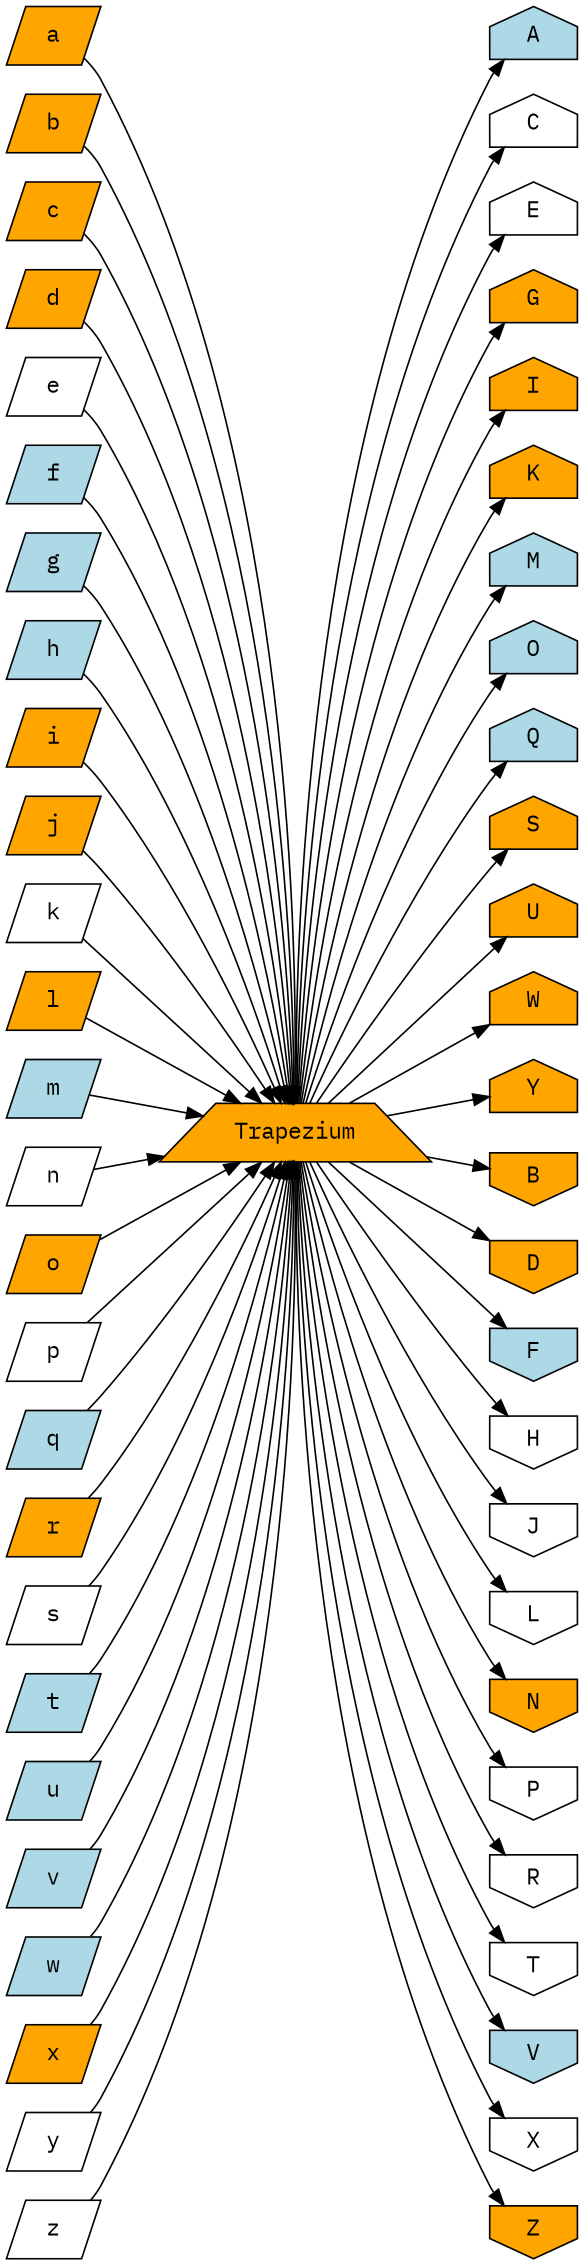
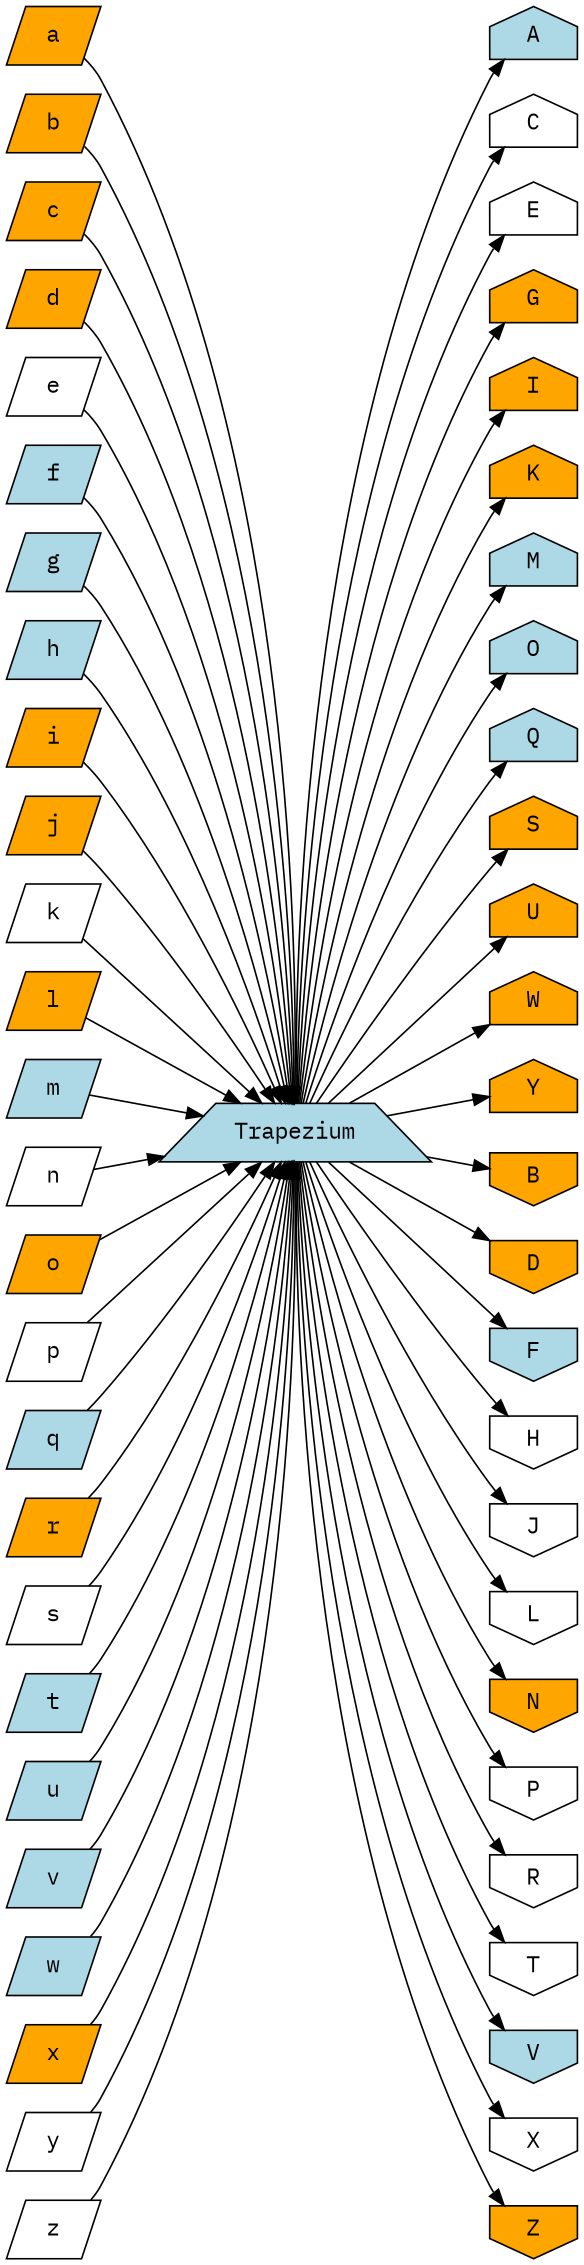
  digraph {
    rankdir=LR
    fontname="IBM Plex Mono"
    node [shape=parallelogram style=filled fillcolor=orange fontname="IBM Plex Mono"]
    edge [fontname="IBM Plex Mono"]
    A [height=0.50 shape=house width=0.75 fillcolor=lightblue]
    C [height=0.50 shape=house width=0.75 fillcolor=white]
    E [height=0.50 shape=house width=0.75 fillcolor=white]
    G [height=0.50 shape=house width=0.75]
    I [height=0.50 shape=house width=0.75]
    K [height=0.50 shape=house width=0.75]
    M [height=0.50 shape=house width=0.75 fillcolor=lightblue]
    O [height=0.50 shape=house width=0.75 fillcolor=lightblue]
    Q [height=0.50 shape=house width=0.75 fillcolor=lightblue]
    S [height=0.50 shape=house width=0.75]
    U [height=0.50 shape=house width=0.75]
    W [height=0.50 shape=house width=0.75]
    Y [height=0.50 shape=house width=0.75]
    B [height=0.50 shape=invhouse width=0.75]
    D [height=0.50 shape=invhouse width=0.75]
    F [height=0.50 shape=invhouse width=0.75 fillcolor=lightblue]
    H [height=0.50 shape=invhouse width=0.75 fillcolor=white]
    J [height=0.50 shape=invhouse width=0.75 fillcolor=white]
    L [height=0.50 shape=invhouse width=0.75 fillcolor=white]
    N [height=0.50 shape=invhouse width=0.75]
    P [height=0.50 shape=invhouse width=0.75 fillcolor=white]
    R [height=0.50 shape=invhouse width=0.75 fillcolor=white]
    T [height=0.50 shape=invhouse width=0.75 fillcolor=white]
    V [height=0.50 shape=invhouse width=0.75 fillcolor=lightblue]
    X [height=0.50 shape=invhouse width=0.75 fillcolor=white]
    Z [height=0.50 shape=invhouse width=0.75]
-   Trapezium [height=0.50 shape=trapezium width=1.00]
+   Trapezium [height=0.50 shape=trapezium width=1.00 fillcolor=lightblue]
    a [height=0.50 width=0.78]
    b [height=0.50 width=0.78]
    c [height=0.50 width=0.78]
    d [height=0.50 width=0.78]
    e [height=0.50 width=0.78 fillcolor=white]
    f [height=0.50 width=0.78 fillcolor=lightblue]
    g [height=0.50 width=0.78 fillcolor=lightblue]
    h [height=0.50 width=0.78 fillcolor=lightblue]
    i [height=0.50 width=0.78]
    j [height=0.50 width=0.78]
    k [height=0.50 width=0.78 fillcolor=white]
    l [height=0.50 width=0.78]
    m [height=0.50 width=0.78 fillcolor=lightblue]
    n [height=0.50 width=0.78 fillcolor=white]
    o [height=0.50 width=0.78]
    p [height=0.50 width=0.78 fillcolor=white]
    q [height=0.50 width=0.78 fillcolor=lightblue]
    r [height=0.50 width=0.78]
    s [height=0.50 width=0.78 fillcolor=white]
    t [height=0.50 width=0.78 fillcolor=lightblue]
    u [height=0.50 width=0.78 fillcolor=lightblue]
    v [height=0.50 width=0.78 fillcolor=lightblue]
    w [height=0.50 width=0.78 fillcolor=lightblue]
    x [height=0.50 width=0.78]
    y [height=0.50 width=0.78 fillcolor=white]
    z [height=0.50 width=0.78 fillcolor=white]
    subgraph sub_1 {
      rank=same
      A
      C
      E
      G
      I
      K
      M
      O
      Q
      S
      U
      W
      Y
      B
      D
      F
      H
      J
      L
      N
      P
      R
      T
      V
      X
      Z
    }
    subgraph sub_2 {
      ordering=out
      rank=same
      Trapezium
    }
    subgraph sub_3 {
      rank=same
      a
      b
      c
      d
      e
      f
      g
      h
      i
      j
      k
      l
      m
      n
      o
      p
      q
      r
      s
      t
      u
      v
      w
      x
      y
      z
    }
    Trapezium -> A
    Trapezium -> C
    Trapezium -> E
    Trapezium -> G
    Trapezium -> I
    Trapezium -> K
    Trapezium -> M
    Trapezium -> O
    Trapezium -> Q
    Trapezium -> S
    Trapezium -> U
    Trapezium -> W
    Trapezium -> Y
    Trapezium -> B
    Trapezium -> D
    Trapezium -> F
    Trapezium -> H
    Trapezium -> J
    Trapezium -> L
    Trapezium -> N
    Trapezium -> P
    Trapezium -> R
    Trapezium -> T
    Trapezium -> V
    Trapezium -> X
    Trapezium -> Z
    a -> Trapezium
    b -> Trapezium
    c -> Trapezium
    d -> Trapezium
    e -> Trapezium
    f -> Trapezium
    g -> Trapezium
    h -> Trapezium
    i -> Trapezium
    j -> Trapezium
    k -> Trapezium
    l -> Trapezium
    m -> Trapezium
    n -> Trapezium
    o -> Trapezium
    p -> Trapezium
    q -> Trapezium
    r -> Trapezium
    s -> Trapezium
    t -> Trapezium
    u -> Trapezium
    v -> Trapezium
    w -> Trapezium
    x -> Trapezium
    y -> Trapezium
    z -> Trapezium
  }
